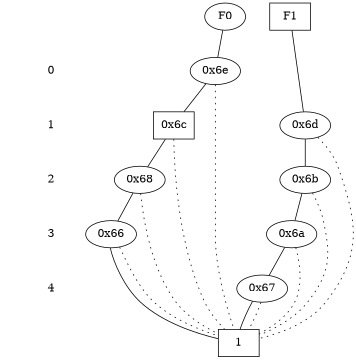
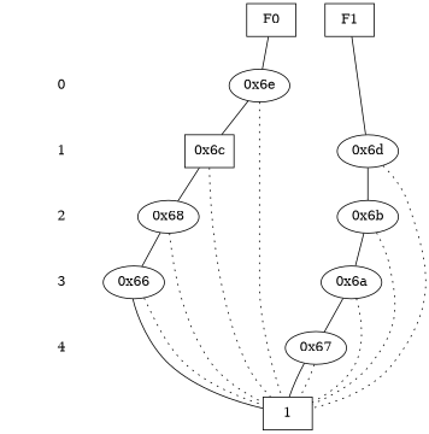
  digraph {
    edge [dir=none]
    "CONST NODES" [shape=plaintext style=invis]
    " 0 " [shape=plaintext]
    " 1 " [shape=plaintext]
    " 2 " [shape=plaintext]
    " 3 " [shape=plaintext]
    " 4 " [shape=plaintext]
-   F0 [shape=ellipse]
+   F0 [shape=box]
    F1 [shape=box]
    "0x6e"
    "0x6c" [shape=box]
    "0x6d"
    "0x68"
    "0x6b"
    "0x66"
    "0x6a"
    "0x67"
    n17 [label=1 shape=box]
    subgraph sub_1 {
      "CONST NODES"
      " 0 "
      " 1 "
      " 2 "
      " 3 "
      " 4 "
    }
    subgraph sub_2 {
      rank=same
      F0
      F1
    }
    subgraph sub_3 {
      rank=same
      " 0 "
      "0x6e"
    }
    subgraph sub_4 {
      rank=same
      " 1 "
      "0x6c"
      "0x6d"
    }
    subgraph sub_5 {
      rank=same
      " 2 "
      "0x68"
      "0x6b"
    }
    subgraph sub_6 {
      rank=same
      " 3 "
      "0x66"
      "0x6a"
    }
    subgraph sub_7 {
      rank=same
      " 4 "
      "0x67"
    }
    subgraph sub_8 {
      rank=same
      "CONST NODES"
      subgraph sub_9 {
        rank=same
        n17
      }
    }
    " 0 " -> " 1 " [style=invis]
    " 1 " -> " 2 " [style=invis]
    " 2 " -> " 3 " [style=invis]
    " 3 " -> " 4 " [style=invis]
    " 4 " -> "CONST NODES" [style=invis]
    F0 -> F1 [style=invis]
    F0 -> "0x6e" [style=solid]
    F1 -> "0x6d" [style=solid]
    "0x6e" -> "0x6c"
    "0x6e" -> n17 [style=dotted]
    "0x6c" -> "0x68"
    "0x6c" -> n17 [style=dotted]
    "0x6d" -> "0x6b"
    "0x6d" -> n17 [style=dotted]
    "0x68" -> "0x66"
    "0x68" -> n17 [style=dotted]
    "0x6b" -> "0x6a"
    "0x6b" -> n17 [style=dotted]
    "0x66" -> n17
    "0x66" -> n17 [style=dotted]
    "0x6a" -> "0x67"
    "0x6a" -> n17 [style=dotted]
    "0x67" -> n17
    "0x67" -> n17 [style=dotted]
  }
